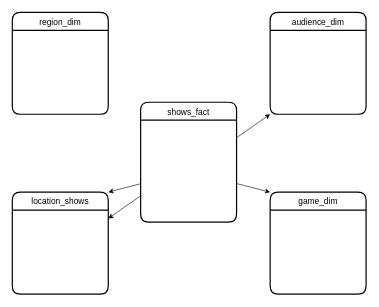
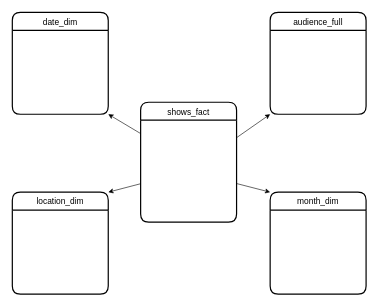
  <mxCell id="0" />
  <mxCell id="1" parent="0" />
- <mxCell id="2" style="edgeStyle=none;html=1;fontColor=#000000;" parent="1" source="3" target="8" edge="1"><mxGeometry relative="1" as="geometry" /></mxCell>
+ <mxCell id="2" style="edgeStyle=none;html=1;entryX=1;entryY=1;entryDx=0;entryDy=0;fontColor=#000000;" parent="1" source="3" target="6" edge="1"><mxGeometry relative="1" as="geometry" /></mxCell>
  <mxCell id="3" value="shows_fact" style="swimlane;childLayout=stackLayout;horizontal=1;startSize=30;horizontalStack=0;rounded=1;fontSize=14;fontStyle=0;strokeWidth=2;resizeParent=0;resizeLast=1;shadow=0;dashed=0;align=center;labelBackgroundColor=none;fontColor=#000000;" parent="1" vertex="1"><mxGeometry x="234" y="170" width="160" height="200" as="geometry" /></mxCell>
  <mxCell id="4" value="show_id&#10;date_id&#10;location_id&#10;audience_id&#10;game_id&#10;quantity&#10;tickets" style="align=left;strokeColor=none;fillColor=none;spacingLeft=4;fontSize=12;verticalAlign=top;resizable=0;rotatable=0;part=1;labelBackgroundColor=none;fontColor=#FFFFFF;" parent="3" vertex="1"><mxGeometry y="30" width="160" height="170" as="geometry" /></mxCell>
- <mxCell id="5" value="region_dim" style="swimlane;childLayout=stackLayout;horizontal=1;startSize=30;horizontalStack=0;rounded=1;fontSize=14;fontStyle=0;strokeWidth=2;resizeParent=0;resizeLast=1;shadow=0;dashed=0;align=center;labelBackgroundColor=none;fontColor=#000000;" parent="1" vertex="1"><mxGeometry x="20" y="20" width="160" height="170" as="geometry" /></mxCell>
+ <mxCell id="5" value="date_dim" style="swimlane;childLayout=stackLayout;horizontal=1;startSize=30;horizontalStack=0;rounded=1;fontSize=14;fontStyle=0;strokeWidth=2;resizeParent=0;resizeLast=1;shadow=0;dashed=0;align=center;labelBackgroundColor=none;fontColor=#000000;" parent="1" vertex="1"><mxGeometry x="20" y="20" width="160" height="170" as="geometry" /></mxCell>
  <mxCell id="6" value="date_id&#10;month&#10;year&#10;month_name&#10;full_month_name_year" style="align=left;strokeColor=none;fillColor=none;spacingLeft=4;fontSize=12;verticalAlign=top;resizable=0;rotatable=0;part=1;labelBackgroundColor=none;fontColor=#FFFFFF;" parent="5" vertex="1"><mxGeometry y="30" width="160" height="140" as="geometry" /></mxCell>
- <mxCell id="7" value="location_shows" style="swimlane;childLayout=stackLayout;horizontal=1;startSize=30;horizontalStack=0;rounded=1;fontSize=14;fontStyle=0;strokeWidth=2;resizeParent=0;resizeLast=1;shadow=0;dashed=0;align=center;labelBackgroundColor=none;fontColor=#000000;" parent="1" vertex="1"><mxGeometry x="20" y="320" width="160" height="170" as="geometry" /></mxCell>
+ <mxCell id="7" value="location_dim" style="swimlane;childLayout=stackLayout;horizontal=1;startSize=30;horizontalStack=0;rounded=1;fontSize=14;fontStyle=0;strokeWidth=2;resizeParent=0;resizeLast=1;shadow=0;dashed=0;align=center;labelBackgroundColor=none;fontColor=#000000;" parent="1" vertex="1"><mxGeometry x="20" y="320" width="160" height="170" as="geometry" /></mxCell>
  <mxCell id="8" value="location_id&#10;location_audience&#10;location_region" style="align=left;strokeColor=none;fillColor=none;spacingLeft=4;fontSize=12;verticalAlign=top;resizable=0;rotatable=0;part=1;labelBackgroundColor=none;fontColor=#FFFFFF;" parent="7" vertex="1"><mxGeometry y="30" width="160" height="140" as="geometry" /></mxCell>
- <mxCell id="9" value="audience_dim" style="swimlane;childLayout=stackLayout;horizontal=1;startSize=30;horizontalStack=0;rounded=1;fontSize=14;fontStyle=0;strokeWidth=2;resizeParent=0;resizeLast=1;shadow=0;dashed=0;align=center;labelBackgroundColor=none;fontColor=#000000;" parent="1" vertex="1"><mxGeometry x="450" y="20" width="160" height="170" as="geometry" /></mxCell>
+ <mxCell id="9" value="audience_full" style="swimlane;childLayout=stackLayout;horizontal=1;startSize=30;horizontalStack=0;rounded=1;fontSize=14;fontStyle=0;strokeWidth=2;resizeParent=0;resizeLast=1;shadow=0;dashed=0;align=center;labelBackgroundColor=none;fontColor=#000000;" parent="1" vertex="1"><mxGeometry x="450" y="20" width="160" height="170" as="geometry" /></mxCell>
  <mxCell id="10" value="audience_id&#10;audience_duration" style="align=left;strokeColor=none;fillColor=none;spacingLeft=4;fontSize=12;verticalAlign=top;resizable=0;rotatable=0;part=1;labelBackgroundColor=none;fontColor=#FFFFFF;" parent="9" vertex="1"><mxGeometry y="30" width="160" height="140" as="geometry" /></mxCell>
- <mxCell id="11" value="game_dim" style="swimlane;childLayout=stackLayout;horizontal=1;startSize=30;horizontalStack=0;rounded=1;fontSize=14;fontStyle=0;strokeWidth=2;resizeParent=0;resizeLast=1;shadow=0;dashed=0;align=center;labelBackgroundColor=none;fontColor=#000000;" parent="1" vertex="1"><mxGeometry x="450" y="320" width="160" height="170" as="geometry" /></mxCell>
+ <mxCell id="11" value="month_dim" style="swimlane;childLayout=stackLayout;horizontal=1;startSize=30;horizontalStack=0;rounded=1;fontSize=14;fontStyle=0;strokeWidth=2;resizeParent=0;resizeLast=1;shadow=0;dashed=0;align=center;labelBackgroundColor=none;fontColor=#000000;" parent="1" vertex="1"><mxGeometry x="450" y="320" width="160" height="170" as="geometry" /></mxCell>
  <mxCell id="12" value="name_id&#10;game_description&#10;game_duration" style="align=left;strokeColor=none;fillColor=none;spacingLeft=4;fontSize=12;verticalAlign=top;resizable=0;rotatable=0;part=1;labelBackgroundColor=none;fontColor=#FFFFFF;" parent="11" vertex="1"><mxGeometry y="30" width="160" height="140" as="geometry" /></mxCell>
  <mxCell id="13" style="edgeStyle=none;html=1;entryX=1;entryY=0;entryDx=0;entryDy=0;fontColor=#000000;" parent="1" source="4" target="7" edge="1"><mxGeometry relative="1" as="geometry" /></mxCell>
  <mxCell id="14" style="edgeStyle=none;html=1;entryX=0;entryY=0;entryDx=0;entryDy=0;fontColor=#000000;" parent="1" source="4" target="11" edge="1"><mxGeometry relative="1" as="geometry" /></mxCell>
  <mxCell id="15" style="edgeStyle=none;html=1;entryX=0;entryY=1;entryDx=0;entryDy=0;fontColor=#000000;" parent="1" source="4" target="10" edge="1"><mxGeometry relative="1" as="geometry" /></mxCell>
